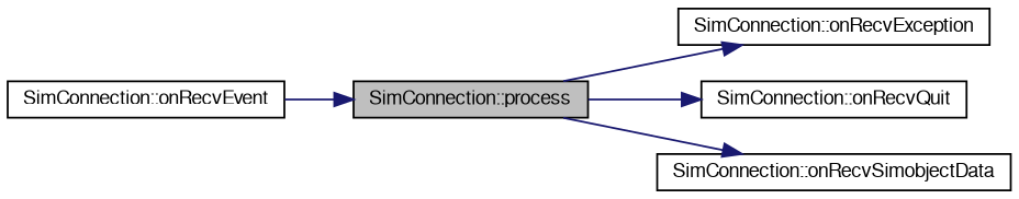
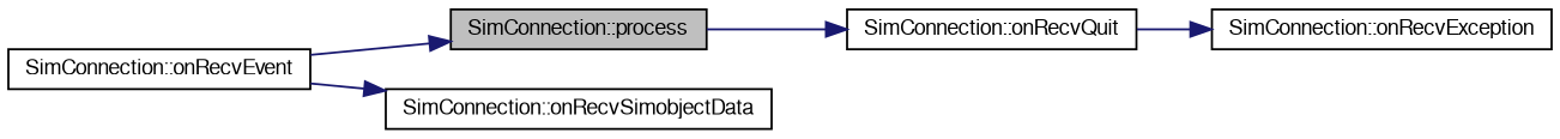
  digraph {
    rankdir=LR
    node [color=black fontname=FreeSans fontsize=10 shape=record]
    edge [color=midnightblue fontname=FreeSans fontsize=10 labelfontname=FreeSans labelfontsize=10 style=solid]
    n1 [fillcolor=grey75 fontcolor=black height=0.2 label="SimConnection::process" style=filled width=0.4]
    n2 [height=0.2 label="SimConnection::onRecvException" width=0.4]
    n3 [height=0.2 label="SimConnection::onRecvQuit" width=0.4]
    n4 [height=0.2 label="SimConnection::onRecvSimobjectData" width=0.4]
    n5 [height=0.2 label="SimConnection::onRecvEvent" width=0.4]
-   n1 -> n2
+   n3 -> n2
    n1 -> n3
-   n1 -> n4
+   n5 -> n4
    n5 -> n1
  }
